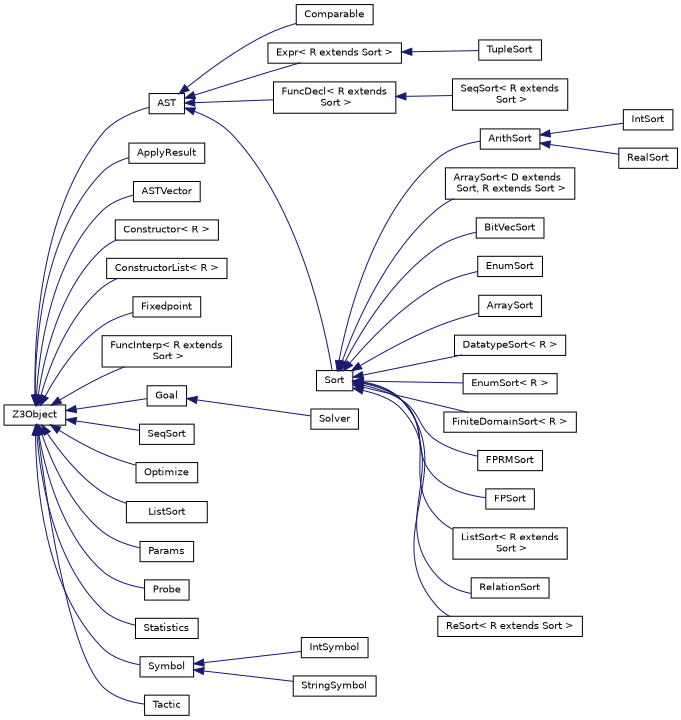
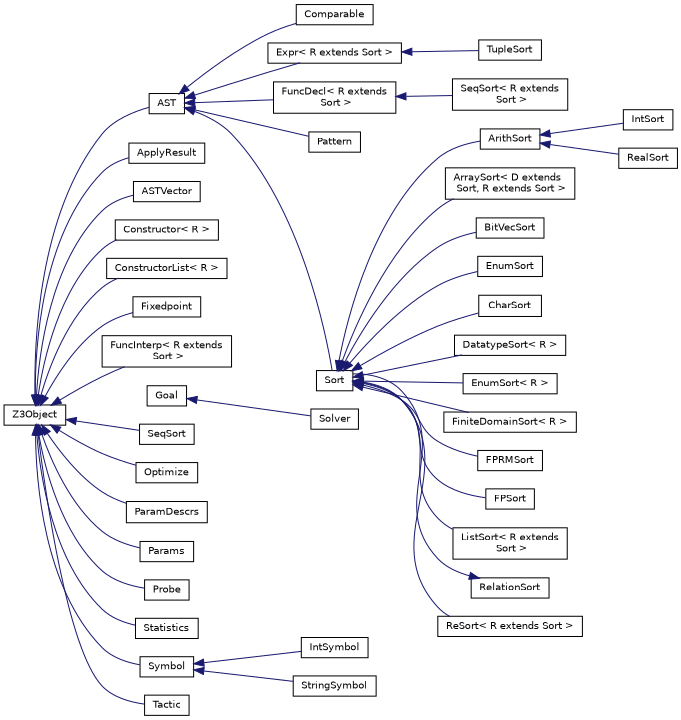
  digraph {
    rankdir=LR
    node [color=black fillcolor=white fontname=Helvetica fontsize=10 shape=record style=filled]
    edge [color=midnightblue dir=back fontname=Helvetica fontsize=10 labelfontname=Helvetica labelfontsize=10 style=solid]
    n1 [height=0.2 label=Comparable width=0.4]
    n2 [height=0.2 label=AST width=0.4]
    n3 [height=0.2 label="Expr\< R extends Sort \>" width=0.4]
    n4 [height=0.2 label="FuncDecl\< R extends\l Sort \>" width=0.4]
+   n5 [height=0.2 label=Pattern width=0.4]
    n6 [height=0.2 label=Sort width=0.4]
    n7 [height=0.2 label=TupleSort width=0.4]
    n8 [height=0.2 label="SeqSort\< R extends\l Sort \>" width=0.4]
    n9 [height=0.2 label=ArithSort width=0.4]
    n10 [height=0.2 label="ArraySort\< D extends\l Sort, R extends Sort \>" width=0.4]
    n11 [height=0.2 label=BitVecSort width=0.4]
    n12 [height=0.2 label=EnumSort width=0.4]
-   n13 [height=0.2 label=ArraySort width=0.4]
+   n13 [height=0.2 label=CharSort width=0.4]
    n14 [height=0.2 label="DatatypeSort\< R \>" width=0.4]
    n15 [height=0.2 label="EnumSort\< R \>" width=0.4]
    n16 [height=0.2 label="FiniteDomainSort\< R \>" width=0.4]
    n17 [height=0.2 label=FPRMSort width=0.4]
    n18 [height=0.2 label=FPSort width=0.4]
    n19 [height=0.2 label="ListSort\< R extends\l Sort \>" width=0.4]
    n20 [height=0.2 label=RelationSort width=0.4]
    n21 [height=0.2 label="ReSort\< R extends Sort \>" width=0.4]
    n22 [height=0.2 label=IntSort width=0.4]
    n23 [height=0.2 label=RealSort width=0.4]
    n24 [height=0.2 label=Z3Object width=0.4]
    n25 [height=0.2 label=ApplyResult width=0.4]
    n26 [height=0.2 label=ASTVector width=0.4]
    n27 [height=0.2 label="Constructor\< R \>" width=0.4]
    n28 [height=0.2 label="ConstructorList\< R \>" width=0.4]
    n29 [height=0.2 label=Fixedpoint width=0.4]
    n30 [height=0.2 label="FuncInterp\< R extends\l Sort \>" width=0.4]
    n31 [height=0.2 label=Goal width=0.4]
    n32 [height=0.2 label=SeqSort width=0.4]
    n33 [height=0.2 label=Optimize width=0.4]
-   n34 [height=0.2 label=ListSort width=0.4]
+   n34 [height=0.2 label=ParamDescrs width=0.4]
    n35 [height=0.2 label=Params width=0.4]
    n36 [height=0.2 label=Probe width=0.4]
    n37 [height=0.2 label=Statistics width=0.4]
    n38 [height=0.2 label=Symbol width=0.4]
    n39 [height=0.2 label=Tactic width=0.4]
    n40 [height=0.2 label=Solver width=0.4]
    n41 [height=0.2 label=IntSymbol width=0.4]
    n42 [height=0.2 label=StringSymbol width=0.4]
    n2 -> n1
    n2 -> n3
    n2 -> n4
+   n2 -> n5
    n2 -> n6
    n3 -> n7
    n4 -> n8
    n6 -> n9
    n6 -> n10
    n6 -> n11
    n6 -> n12
    n6 -> n13
    n6 -> n14
    n6 -> n15
    n6 -> n16
    n6 -> n17
    n6 -> n18
    n6 -> n19
-   n6 -> n20
+   n20 -> n6
    n6 -> n21
    n9 -> n22
    n9 -> n23
    n24 -> n2
    n24 -> n25
    n24 -> n26
    n24 -> n27
    n24 -> n28
    n24 -> n29
    n24 -> n30
-   n24 -> n31
    n24 -> n32
    n24 -> n33
    n24 -> n34
    n24 -> n35
    n24 -> n36
    n24 -> n37
    n24 -> n38
    n24 -> n39
    n31 -> n40
    n38 -> n41
    n38 -> n42
  }
